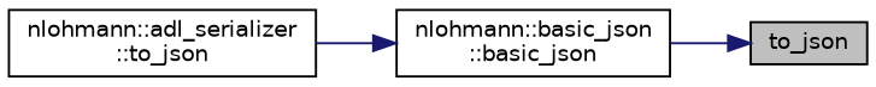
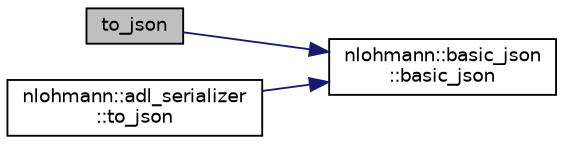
  digraph {
    rankdir=RL
    node [color=black fillcolor=white fontname=Helvetica fontsize=10 shape=record style=filled]
    edge [color=midnightblue dir=back fontname=Helvetica fontsize=10 labelfontname=Helvetica labelfontsize=10 style=solid]
    n1 [fillcolor=grey75 fontcolor=black height=0.2 label=to_json width=0.4]
    n2 [height=0.2 label="nlohmann::basic_json\l::basic_json" width=0.4]
    n3 [height=0.2 label="nlohmann::adl_serializer\l::to_json" width=0.4]
-   n1 -> n2
+   n2 -> n1
    n2 -> n3
  }
